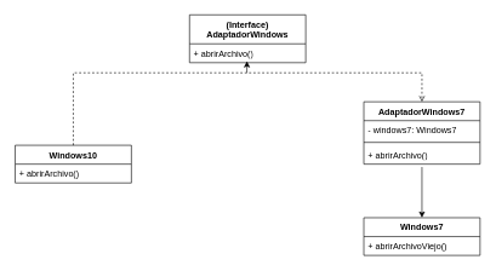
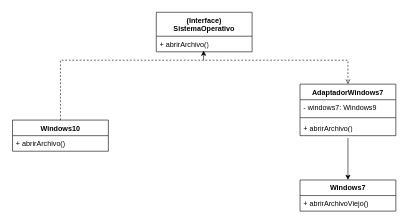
  <mxCell id="0" />
  <mxCell id="1" parent="0" />
- <mxCell id="2" value="(Interface)&lt;div&gt;AdaptadorWindows&lt;/div&gt;" style="swimlane;fontStyle=1;align=center;verticalAlign=top;childLayout=stackLayout;horizontal=1;startSize=40;horizontalStack=0;resizeParent=1;resizeParentMax=0;resizeLast=0;collapsible=1;marginBottom=0;whiteSpace=wrap;html=1;" vertex="1" parent="1"><mxGeometry x="260" y="20" width="160" height="66" as="geometry" /></mxCell>
+ <mxCell id="2" value="(Interface)&lt;div&gt;SistemaOperativo&lt;/div&gt;" style="swimlane;fontStyle=1;align=center;verticalAlign=top;childLayout=stackLayout;horizontal=1;startSize=40;horizontalStack=0;resizeParent=1;resizeParentMax=0;resizeLast=0;collapsible=1;marginBottom=0;whiteSpace=wrap;html=1;" vertex="1" parent="1"><mxGeometry x="260" y="20" width="160" height="66" as="geometry" /></mxCell>
  <mxCell id="3" value="+ abrirArchivo()" style="text;strokeColor=none;fillColor=none;align=left;verticalAlign=top;spacingLeft=4;spacingRight=4;overflow=hidden;rotatable=0;points=[[0,0.5],[1,0.5]];portConstraint=eastwest;whiteSpace=wrap;html=1;" vertex="1" parent="2"><mxGeometry y="40" width="160" height="26" as="geometry" /></mxCell>
  <mxCell id="4" value="Windows10" style="swimlane;fontStyle=1;align=center;verticalAlign=top;childLayout=stackLayout;horizontal=1;startSize=26;horizontalStack=0;resizeParent=1;resizeParentMax=0;resizeLast=0;collapsible=1;marginBottom=0;whiteSpace=wrap;html=1;" vertex="1" parent="1"><mxGeometry x="20" y="200" width="160" height="52" as="geometry" /></mxCell>
  <mxCell id="5" value="+ abrirArchivo()" style="text;strokeColor=none;fillColor=none;align=left;verticalAlign=top;spacingLeft=4;spacingRight=4;overflow=hidden;rotatable=0;points=[[0,0.5],[1,0.5]];portConstraint=eastwest;whiteSpace=wrap;html=1;" vertex="1" parent="4"><mxGeometry y="26" width="160" height="26" as="geometry" /></mxCell>
  <mxCell id="6" value=" Windows7" style="swimlane;fontStyle=1;align=center;verticalAlign=top;childLayout=stackLayout;horizontal=1;startSize=26;horizontalStack=0;resizeParent=1;resizeParentMax=0;resizeLast=0;collapsible=1;marginBottom=0;whiteSpace=wrap;html=1;" vertex="1" parent="1"><mxGeometry x="500" y="300" width="160" height="52" as="geometry" /></mxCell>
  <mxCell id="7" value=" + abrirArchivoViejo()" style="text;strokeColor=none;fillColor=none;align=left;verticalAlign=top;spacingLeft=4;spacingRight=4;overflow=hidden;rotatable=0;points=[[0,0.5],[1,0.5]];portConstraint=eastwest;whiteSpace=wrap;html=1;" vertex="1" parent="6"><mxGeometry y="26" width="160" height="26" as="geometry" /></mxCell>
  <mxCell id="8" value="AdaptadorWindows7" style="swimlane;fontStyle=1;align=center;verticalAlign=top;childLayout=stackLayout;horizontal=1;startSize=26;horizontalStack=0;resizeParent=1;resizeParentMax=0;resizeLast=0;collapsible=1;marginBottom=0;whiteSpace=wrap;html=1;" vertex="1" parent="1"><mxGeometry x="500" y="140" width="160" height="86" as="geometry" /></mxCell>
- <mxCell id="9" value="- windows7: Windows7" style="text;strokeColor=none;fillColor=none;align=left;verticalAlign=top;spacingLeft=4;spacingRight=4;overflow=hidden;rotatable=0;points=[[0,0.5],[1,0.5]];portConstraint=eastwest;whiteSpace=wrap;html=1;" vertex="1" parent="8"><mxGeometry y="26" width="160" height="26" as="geometry" /></mxCell>
+ <mxCell id="9" value="- windows7: Windows9" style="text;strokeColor=none;fillColor=none;align=left;verticalAlign=top;spacingLeft=4;spacingRight=4;overflow=hidden;rotatable=0;points=[[0,0.5],[1,0.5]];portConstraint=eastwest;whiteSpace=wrap;html=1;" vertex="1" parent="8"><mxGeometry y="26" width="160" height="26" as="geometry" /></mxCell>
  <mxCell id="10" value="" style="line;strokeWidth=1;fillColor=none;align=left;verticalAlign=middle;spacingTop=-1;spacingLeft=3;spacingRight=3;rotatable=0;labelPosition=right;points=[];portConstraint=eastwest;strokeColor=inherit;" vertex="1" parent="8"><mxGeometry y="52" width="160" height="8" as="geometry" /></mxCell>
  <mxCell id="11" value="+ abrirArchivo()" style="text;strokeColor=none;fillColor=none;align=left;verticalAlign=top;spacingLeft=4;spacingRight=4;overflow=hidden;rotatable=0;points=[[0,0.5],[1,0.5]];portConstraint=eastwest;whiteSpace=wrap;html=1;" vertex="1" parent="8"><mxGeometry y="60" width="160" height="26" as="geometry" /></mxCell>
  <mxCell id="12" value="" style="endArrow=open;dashed=1;html=1;rounded=0;entryX=0.5;entryY=0;entryDx=0;entryDy=0;exitX=0.5;exitY=0;exitDx=0;exitDy=0;" edge="1" parent="1" source="4" target="8"><mxGeometry width="50" height="50" relative="1" as="geometry"><mxPoint x="330" y="370" as="sourcePoint" /><mxPoint x="380" y="320" as="targetPoint" /><Array as="points"><mxPoint x="100" y="100" /><mxPoint x="580" y="100" /></Array></mxGeometry></mxCell>
  <mxCell id="13" value="" style="endArrow=classic;html=1;rounded=0;entryX=0.494;entryY=0.923;entryDx=0;entryDy=0;entryPerimeter=0;" edge="1" parent="1" target="3"><mxGeometry width="50" height="50" relative="1" as="geometry"><mxPoint x="339" y="100" as="sourcePoint" /><mxPoint x="380" y="120" as="targetPoint" /></mxGeometry></mxCell>
  <mxCell id="14" value="" style="endArrow=classic;html=1;rounded=0;entryX=0.5;entryY=0;entryDx=0;entryDy=0;" edge="1" parent="1" target="6"><mxGeometry width="50" height="50" relative="1" as="geometry"><mxPoint x="580" y="230" as="sourcePoint" /><mxPoint x="380" y="120" as="targetPoint" /></mxGeometry></mxCell>
